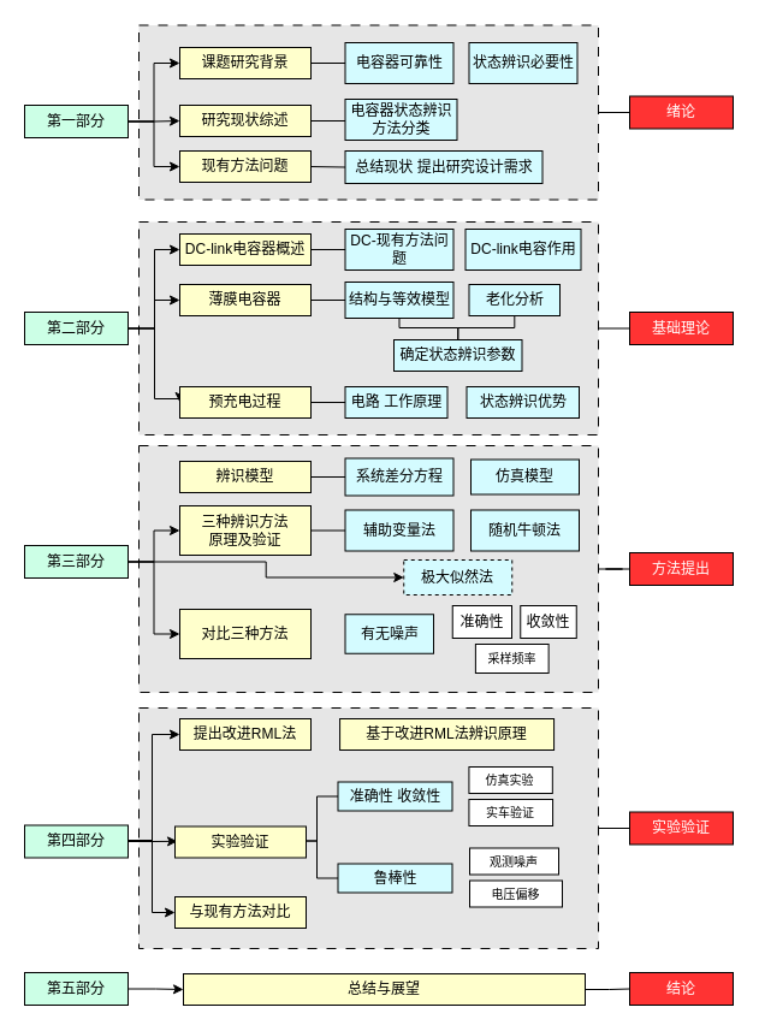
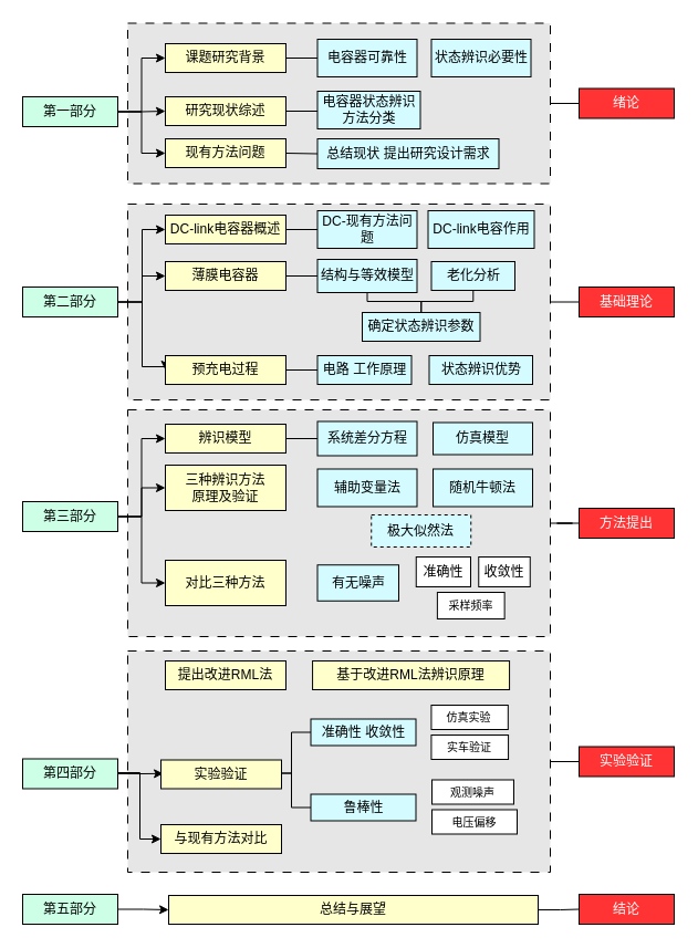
  <mxCell id="0" />
  <mxCell id="1" parent="0" />
  <mxCell id="2" style="edgeStyle=orthogonalEdgeStyle;rounded=0;orthogonalLoop=1;jettySize=auto;html=1;entryX=0;entryY=0.5;entryDx=0;entryDy=0;endArrow=none;endFill=0;" parent="1" source="3" target="65" edge="1"><mxGeometry relative="1" as="geometry" /></mxCell>
  <mxCell id="3" value="" style="rounded=0;whiteSpace=wrap;html=1;dashed=1;dashPattern=8 8;fillColor=#E6E6E6;" parent="1" vertex="1"><mxGeometry x="115" y="588" width="382" height="200" as="geometry" /></mxCell>
  <mxCell id="4" style="edgeStyle=orthogonalEdgeStyle;rounded=0;orthogonalLoop=1;jettySize=auto;html=1;exitX=1;exitY=0.5;exitDx=0;exitDy=0;endArrow=none;endFill=0;" parent="1" source="5" target="64" edge="1"><mxGeometry relative="1" as="geometry" /></mxCell>
  <mxCell id="5" value="" style="rounded=0;whiteSpace=wrap;html=1;dashed=1;dashPattern=8 8;fillColor=#E6E6E6;" parent="1" vertex="1"><mxGeometry x="115" y="370" width="382" height="205" as="geometry" /></mxCell>
  <mxCell id="6" style="edgeStyle=orthogonalEdgeStyle;rounded=0;orthogonalLoop=1;jettySize=auto;html=1;exitX=1;exitY=0.5;exitDx=0;exitDy=0;entryX=0;entryY=0.5;entryDx=0;entryDy=0;endArrow=none;endFill=0;" parent="1" source="7" target="63" edge="1"><mxGeometry relative="1" as="geometry" /></mxCell>
  <mxCell id="7" value="" style="rounded=0;whiteSpace=wrap;html=1;dashed=1;dashPattern=8 8;fillColor=#E6E6E6;" parent="1" vertex="1"><mxGeometry x="115" y="184" width="382" height="177" as="geometry" /></mxCell>
  <mxCell id="8" style="edgeStyle=orthogonalEdgeStyle;rounded=0;orthogonalLoop=1;jettySize=auto;html=1;exitX=1;exitY=0.5;exitDx=0;exitDy=0;endArrow=none;endFill=0;" parent="1" source="9" target="62" edge="1"><mxGeometry relative="1" as="geometry" /></mxCell>
  <mxCell id="9" value="" style="rounded=0;whiteSpace=wrap;html=1;dashed=1;dashPattern=8 8;fillColor=#E6E6E6;" parent="1" vertex="1"><mxGeometry x="115" y="20.5" width="382" height="145" as="geometry" /></mxCell>
  <mxCell id="10" style="edgeStyle=orthogonalEdgeStyle;rounded=0;orthogonalLoop=1;jettySize=auto;html=1;entryX=0;entryY=0.5;entryDx=0;entryDy=0;" parent="1" source="13" target="14" edge="1"><mxGeometry relative="1" as="geometry" /></mxCell>
  <mxCell id="11" style="edgeStyle=orthogonalEdgeStyle;rounded=0;orthogonalLoop=1;jettySize=auto;html=1;entryX=0;entryY=0.5;entryDx=0;entryDy=0;" parent="1" source="13" target="15" edge="1"><mxGeometry relative="1" as="geometry" /></mxCell>
  <mxCell id="12" style="edgeStyle=orthogonalEdgeStyle;rounded=0;orthogonalLoop=1;jettySize=auto;html=1;exitX=1;exitY=0.5;exitDx=0;exitDy=0;entryX=0;entryY=0.5;entryDx=0;entryDy=0;" parent="1" source="13" target="68" edge="1"><mxGeometry relative="1" as="geometry" /></mxCell>
  <mxCell id="13" value="第一部分" style="rounded=0;whiteSpace=wrap;html=1;fillColor=#CCFFE6;" parent="1" vertex="1"><mxGeometry x="20" y="87" width="86" height="27" as="geometry" /></mxCell>
  <mxCell id="14" value="课题研究背景" style="rounded=0;whiteSpace=wrap;html=1;fillColor=#FFFFCC;" parent="1" vertex="1"><mxGeometry x="149" y="39" width="109" height="26" as="geometry" /></mxCell>
  <mxCell id="15" value="研究现状综述" style="rounded=0;whiteSpace=wrap;html=1;fillColor=#FFFFCC;" parent="1" vertex="1"><mxGeometry x="149" y="87" width="109" height="26" as="geometry" /></mxCell>
  <mxCell id="16" value="电容器可靠性" style="rounded=0;whiteSpace=wrap;html=1;fillColor=#D4FBFF;" parent="1" vertex="1"><mxGeometry x="286.5" y="35" width="90" height="34" as="geometry" /></mxCell>
  <mxCell id="17" value="状态辨识必要性" style="rounded=0;whiteSpace=wrap;html=1;fillColor=#D4FBFF;" parent="1" vertex="1"><mxGeometry x="389.5" y="35" width="90" height="34" as="geometry" /></mxCell>
  <mxCell id="18" value="电容器状态辨识方法分类" style="rounded=0;whiteSpace=wrap;html=1;fillColor=#D4FBFF;" parent="1" vertex="1"><mxGeometry x="286.5" y="82" width="93" height="34" as="geometry" /></mxCell>
  <mxCell id="19" value="总结现状 提出研究设计需求" style="rounded=0;whiteSpace=wrap;html=1;fillColor=#D4FBFF;" parent="1" vertex="1"><mxGeometry x="286.5" y="125" width="164" height="27" as="geometry" /></mxCell>
  <mxCell id="20" style="edgeStyle=orthogonalEdgeStyle;rounded=0;orthogonalLoop=1;jettySize=auto;html=1;entryX=0;entryY=0.5;entryDx=0;entryDy=0;" parent="1" source="23" target="72" edge="1"><mxGeometry relative="1" as="geometry"><Array as="points"><mxPoint x="128" y="272" /><mxPoint x="128" y="331" /></Array></mxGeometry></mxCell>
  <mxCell id="21" style="edgeStyle=orthogonalEdgeStyle;rounded=0;orthogonalLoop=1;jettySize=auto;html=1;" parent="1" source="23" target="27" edge="1"><mxGeometry relative="1" as="geometry"><Array as="points"><mxPoint x="128" y="272" /><mxPoint x="128" y="249" /></Array></mxGeometry></mxCell>
  <mxCell id="22" style="edgeStyle=orthogonalEdgeStyle;rounded=0;orthogonalLoop=1;jettySize=auto;html=1;entryX=0;entryY=0.5;entryDx=0;entryDy=0;" parent="1" source="23" target="24" edge="1"><mxGeometry relative="1" as="geometry"><Array as="points"><mxPoint x="128" y="272" /><mxPoint x="128" y="207" /></Array></mxGeometry></mxCell>
  <mxCell id="23" value="第二部分" style="rounded=0;whiteSpace=wrap;html=1;fillColor=#CCFFE6;" parent="1" vertex="1"><mxGeometry x="20" y="259" width="86" height="27" as="geometry" /></mxCell>
  <mxCell id="24" value="DC-link电容器概述" style="rounded=0;whiteSpace=wrap;html=1;fillColor=#FFFFCC;" parent="1" vertex="1"><mxGeometry x="149" y="194" width="109" height="26" as="geometry" /></mxCell>
  <mxCell id="25" value="DC-现有方法问题" style="rounded=0;whiteSpace=wrap;html=1;fillColor=#D4FBFF;" parent="1" vertex="1"><mxGeometry x="286.5" y="190" width="90" height="34" as="geometry" /></mxCell>
  <mxCell id="26" value="DC-link电容作用" style="rounded=0;whiteSpace=wrap;html=1;fillColor=#D4FBFF;" parent="1" vertex="1"><mxGeometry x="386.5" y="190" width="96" height="34" as="geometry" /></mxCell>
  <mxCell id="27" value="薄膜电容器" style="rounded=0;whiteSpace=wrap;html=1;fillColor=#FFFFCC;" parent="1" vertex="1"><mxGeometry x="149" y="236" width="109" height="26" as="geometry" /></mxCell>
  <mxCell id="28" style="edgeStyle=orthogonalEdgeStyle;rounded=0;orthogonalLoop=1;jettySize=auto;html=1;entryX=0.5;entryY=0;entryDx=0;entryDy=0;endArrow=none;endFill=0;" parent="1" source="29" target="70" edge="1"><mxGeometry relative="1" as="geometry"><Array as="points"><mxPoint x="332" y="272" /><mxPoint x="380" y="272" /></Array></mxGeometry></mxCell>
  <mxCell id="29" value="结构与等效模型" style="rounded=0;whiteSpace=wrap;html=1;fillColor=#D4FBFF;" parent="1" vertex="1"><mxGeometry x="286.5" y="234" width="90" height="30" as="geometry" /></mxCell>
- <mxCell id="30" style="edgeStyle=orthogonalEdgeStyle;rounded=0;orthogonalLoop=1;jettySize=auto;html=1;" parent="1" source="33" target="75" edge="1"><mxGeometry relative="1" as="geometry" /></mxCell>
+ <mxCell id="30" style="edgeStyle=orthogonalEdgeStyle;rounded=0;orthogonalLoop=1;jettySize=auto;html=1;entryX=0;entryY=0.5;entryDx=0;entryDy=0;" parent="1" source="33" target="34" edge="1"><mxGeometry relative="1" as="geometry" /></mxCell>
  <mxCell id="31" style="edgeStyle=orthogonalEdgeStyle;rounded=0;orthogonalLoop=1;jettySize=auto;html=1;entryX=0;entryY=0.5;entryDx=0;entryDy=0;" parent="1" source="33" target="39" edge="1"><mxGeometry relative="1" as="geometry" /></mxCell>
  <mxCell id="32" style="edgeStyle=orthogonalEdgeStyle;rounded=0;orthogonalLoop=1;jettySize=auto;html=1;entryX=0;entryY=0.5;entryDx=0;entryDy=0;" parent="1" source="33" target="76" edge="1"><mxGeometry relative="1" as="geometry" /></mxCell>
  <mxCell id="33" value="第三部分" style="rounded=0;whiteSpace=wrap;html=1;fillColor=#CCFFE6;" parent="1" vertex="1"><mxGeometry x="20" y="453" width="86" height="27" as="geometry" /></mxCell>
  <mxCell id="34" value="辨识模型" style="rounded=0;whiteSpace=wrap;html=1;fillColor=#FFFFCC;" parent="1" vertex="1"><mxGeometry x="149" y="383" width="109" height="26" as="geometry" /></mxCell>
  <mxCell id="35" style="edgeStyle=orthogonalEdgeStyle;rounded=0;orthogonalLoop=1;jettySize=auto;html=1;entryX=0.5;entryY=0;entryDx=0;entryDy=0;endArrow=none;endFill=0;" parent="1" source="36" target="70" edge="1"><mxGeometry relative="1" as="geometry"><Array as="points"><mxPoint x="427" y="272" /><mxPoint x="380" y="272" /></Array></mxGeometry></mxCell>
  <mxCell id="36" value="老化分析" style="rounded=0;whiteSpace=wrap;html=1;fillColor=#D4FBFF;" parent="1" vertex="1"><mxGeometry x="389.5" y="236" width="75.5" height="26" as="geometry" /></mxCell>
  <mxCell id="37" value="系统差分方程" style="rounded=0;whiteSpace=wrap;html=1;fillColor=#D4FBFF;" parent="1" vertex="1"><mxGeometry x="286.5" y="380.5" width="90" height="31" as="geometry" /></mxCell>
  <mxCell id="38" value="仿真模型" style="rounded=0;whiteSpace=wrap;html=1;fillColor=#D4FBFF;" parent="1" vertex="1"><mxGeometry x="391" y="381.5" width="90" height="29" as="geometry" /></mxCell>
  <mxCell id="39" value="三种辨识方法&lt;br&gt;原理及验证" style="rounded=0;whiteSpace=wrap;html=1;fillColor=#FFFFCC;" parent="1" vertex="1"><mxGeometry x="149" y="420" width="109" height="41" as="geometry" /></mxCell>
  <mxCell id="40" value="随机牛顿法" style="rounded=0;whiteSpace=wrap;html=1;fillColor=#D4FBFF;" parent="1" vertex="1"><mxGeometry x="391" y="423.5" width="90" height="34" as="geometry" /></mxCell>
  <mxCell id="41" value="辅助变量法" style="rounded=0;whiteSpace=wrap;html=1;fillColor=#D4FBFF;" parent="1" vertex="1"><mxGeometry x="286.5" y="423.5" width="90" height="34" as="geometry" /></mxCell>
- <mxCell id="42" style="edgeStyle=orthogonalEdgeStyle;rounded=0;orthogonalLoop=1;jettySize=auto;html=1;entryX=0;entryY=0.5;entryDx=0;entryDy=0;" parent="1" source="45" target="46" edge="1"><mxGeometry relative="1" as="geometry"><Array as="points"><mxPoint x="126" y="699" /><mxPoint x="126" y="610" /></Array></mxGeometry></mxCell>
  <mxCell id="43" style="edgeStyle=orthogonalEdgeStyle;rounded=0;orthogonalLoop=1;jettySize=auto;html=1;entryX=0;entryY=0.5;entryDx=0;entryDy=0;" parent="1" source="45" target="86" edge="1"><mxGeometry relative="1" as="geometry"><Array as="points"><mxPoint x="126" y="698" /><mxPoint x="126" y="758" /></Array></mxGeometry></mxCell>
  <mxCell id="44" style="edgeStyle=orthogonalEdgeStyle;rounded=0;orthogonalLoop=1;jettySize=auto;html=1;entryX=0.019;entryY=0.474;entryDx=0;entryDy=0;entryPerimeter=0;" parent="1" source="45" target="51" edge="1"><mxGeometry relative="1" as="geometry" /></mxCell>
  <mxCell id="45" value="第四部分" style="rounded=0;whiteSpace=wrap;html=1;fillColor=#CCFFE6;" parent="1" vertex="1"><mxGeometry x="20" y="685.5" width="86" height="27" as="geometry" /></mxCell>
  <mxCell id="46" value="提出改进RML法" style="rounded=0;whiteSpace=wrap;html=1;fillColor=#FFFFCC;" parent="1" vertex="1"><mxGeometry x="149" y="597" width="109" height="26" as="geometry" /></mxCell>
  <mxCell id="47" value="基于改进RML法辨识原理" style="rounded=0;whiteSpace=wrap;html=1;fillColor=#FFFFCC;" parent="1" vertex="1"><mxGeometry x="282.07" y="597" width="178" height="26" as="geometry" /></mxCell>
  <mxCell id="48" value="准确性 收敛性" style="rounded=0;whiteSpace=wrap;html=1;fillColor=#D4FBFF;" parent="1" vertex="1"><mxGeometry x="280.5" y="649.5" width="95" height="24" as="geometry" /></mxCell>
  <mxCell id="49" style="edgeStyle=orthogonalEdgeStyle;rounded=0;orthogonalLoop=1;jettySize=auto;html=1;entryX=0;entryY=0.5;entryDx=0;entryDy=0;endArrow=none;endFill=0;" parent="1" source="51" target="48" edge="1"><mxGeometry relative="1" as="geometry"><Array as="points"><mxPoint x="263" y="698.5" /><mxPoint x="263" y="661.5" /></Array></mxGeometry></mxCell>
  <mxCell id="50" style="edgeStyle=orthogonalEdgeStyle;rounded=0;orthogonalLoop=1;jettySize=auto;html=1;entryX=0;entryY=0.5;entryDx=0;entryDy=0;endArrow=none;endFill=0;" parent="1" source="51" target="81" edge="1"><mxGeometry relative="1" as="geometry"><Array as="points"><mxPoint x="263" y="698.5" /><mxPoint x="263" y="729.5" /></Array></mxGeometry></mxCell>
  <mxCell id="51" value="实验验证" style="rounded=0;whiteSpace=wrap;html=1;fillColor=#FFFFCC;" parent="1" vertex="1"><mxGeometry x="145" y="686.5" width="109" height="26" as="geometry" /></mxCell>
  <mxCell id="52" style="edgeStyle=orthogonalEdgeStyle;rounded=0;orthogonalLoop=1;jettySize=auto;html=1;" parent="1" source="53" target="55" edge="1"><mxGeometry relative="1" as="geometry" /></mxCell>
  <mxCell id="53" value="第五部分" style="rounded=0;whiteSpace=wrap;html=1;fillColor=#CCFFE6;" parent="1" vertex="1"><mxGeometry x="20" y="808" width="86" height="27" as="geometry" /></mxCell>
  <mxCell id="54" style="edgeStyle=orthogonalEdgeStyle;rounded=0;orthogonalLoop=1;jettySize=auto;html=1;entryX=0;entryY=0.5;entryDx=0;entryDy=0;endArrow=none;endFill=0;" parent="1" source="55" target="66" edge="1"><mxGeometry relative="1" as="geometry" /></mxCell>
  <mxCell id="55" value="总结与展望" style="rounded=0;whiteSpace=wrap;html=1;fillColor=#FFFFCC;" parent="1" vertex="1"><mxGeometry x="152" y="809" width="334" height="26" as="geometry" /></mxCell>
  <mxCell id="56" value="" style="endArrow=none;html=1;rounded=0;exitX=1;exitY=0.5;exitDx=0;exitDy=0;entryX=0;entryY=0.5;entryDx=0;entryDy=0;" parent="1" source="14" target="16" edge="1"><mxGeometry width="50" height="50" relative="1" as="geometry"><mxPoint x="270" y="43.5" as="sourcePoint" /><mxPoint x="320" y="-6.5" as="targetPoint" /></mxGeometry></mxCell>
  <mxCell id="57" value="" style="endArrow=none;html=1;rounded=0;exitX=1;exitY=0.5;exitDx=0;exitDy=0;" parent="1" source="15" edge="1"><mxGeometry width="50" height="50" relative="1" as="geometry"><mxPoint x="260" y="99.5" as="sourcePoint" /><mxPoint x="286.5" y="100" as="targetPoint" /></mxGeometry></mxCell>
  <mxCell id="58" value="" style="endArrow=none;html=1;rounded=0;exitX=1;exitY=0.5;exitDx=0;exitDy=0;entryX=0;entryY=0.5;entryDx=0;entryDy=0;" parent="1" source="24" target="25" edge="1"><mxGeometry width="50" height="50" relative="1" as="geometry"><mxPoint x="268" y="179" as="sourcePoint" /><mxPoint x="297" y="179" as="targetPoint" /></mxGeometry></mxCell>
  <mxCell id="59" value="" style="endArrow=none;html=1;rounded=0;exitX=1;exitY=0.5;exitDx=0;exitDy=0;entryX=0;entryY=0.5;entryDx=0;entryDy=0;" parent="1" source="27" target="29" edge="1"><mxGeometry width="50" height="50" relative="1" as="geometry"><mxPoint x="270" y="230" as="sourcePoint" /><mxPoint x="297" y="230" as="targetPoint" /></mxGeometry></mxCell>
  <mxCell id="60" value="" style="endArrow=none;html=1;rounded=0;exitX=1;exitY=0.5;exitDx=0;exitDy=0;entryX=0;entryY=0.5;entryDx=0;entryDy=0;" parent="1" source="34" target="37" edge="1"><mxGeometry width="50" height="50" relative="1" as="geometry"><mxPoint x="270" y="358" as="sourcePoint" /><mxPoint x="297" y="358" as="targetPoint" /></mxGeometry></mxCell>
- <mxCell id="61" value="" style="endArrow=none;html=1;rounded=0;exitX=1;exitY=0.5;exitDx=0;exitDy=0;entryX=0;entryY=0.5;entryDx=0;entryDy=0;" parent="1" source="39" target="41" edge="1"><mxGeometry width="50" height="50" relative="1" as="geometry"><mxPoint x="268" y="406" as="sourcePoint" /><mxPoint x="297" y="406" as="targetPoint" /></mxGeometry></mxCell>
  <mxCell id="62" value="绪论" style="rounded=0;whiteSpace=wrap;html=1;fillColor=#FF3333;fontColor=#FFFFFF;fontStyle=0" parent="1" vertex="1"><mxGeometry x="523" y="79.5" width="86" height="27" as="geometry" /></mxCell>
  <mxCell id="63" value="基础理论" style="rounded=0;whiteSpace=wrap;html=1;fillColor=#FF3333;fontColor=#FFFFFF;fontStyle=0" parent="1" vertex="1"><mxGeometry x="523" y="259" width="86" height="27" as="geometry" /></mxCell>
  <mxCell id="64" value="方法提出" style="rounded=0;whiteSpace=wrap;html=1;fillColor=#FF3333;fontColor=#FFFFFF;fontStyle=0" parent="1" vertex="1"><mxGeometry x="523" y="459" width="86" height="27" as="geometry" /></mxCell>
  <mxCell id="65" value="实验验证" style="rounded=0;whiteSpace=wrap;html=1;fillColor=#FF3333;fontColor=#FFFFFF;fontStyle=0" parent="1" vertex="1"><mxGeometry x="523" y="674.5" width="86" height="27" as="geometry" /></mxCell>
  <mxCell id="66" value="结论" style="rounded=0;whiteSpace=wrap;html=1;fillColor=#FF3333;fontColor=#FFFFFF;fontStyle=0" parent="1" vertex="1"><mxGeometry x="523" y="808" width="86" height="27" as="geometry" /></mxCell>
  <mxCell id="67" value="研究现状综述" style="rounded=0;whiteSpace=wrap;html=1;fillColor=#FFFFCC;" parent="1" vertex="1"><mxGeometry x="149" y="87" width="109" height="26" as="geometry" /></mxCell>
  <mxCell id="68" value="现有方法问题" style="rounded=0;whiteSpace=wrap;html=1;fillColor=#FFFFCC;" parent="1" vertex="1"><mxGeometry x="149" y="125" width="109" height="26" as="geometry" /></mxCell>
  <mxCell id="69" value="" style="endArrow=none;html=1;rounded=0;exitX=1;exitY=0.5;exitDx=0;exitDy=0;entryX=0;entryY=0.5;entryDx=0;entryDy=0;" parent="1" source="68" target="19" edge="1"><mxGeometry width="50" height="50" relative="1" as="geometry"><mxPoint x="268" y="110" as="sourcePoint" /><mxPoint x="296.5" y="110" as="targetPoint" /></mxGeometry></mxCell>
  <mxCell id="70" value="确定状态辨识参数" style="rounded=0;whiteSpace=wrap;html=1;fillColor=#D4FBFF;" parent="1" vertex="1"><mxGeometry x="327" y="282" width="106.5" height="26" as="geometry" /></mxCell>
  <mxCell id="71" style="edgeStyle=orthogonalEdgeStyle;rounded=0;orthogonalLoop=1;jettySize=auto;html=1;endArrow=none;endFill=0;" parent="1" source="72" target="73" edge="1"><mxGeometry relative="1" as="geometry" /></mxCell>
  <mxCell id="72" value="预充电过程" style="rounded=0;whiteSpace=wrap;html=1;fillColor=#FFFFCC;" parent="1" vertex="1"><mxGeometry x="149" y="321" width="109" height="26" as="geometry" /></mxCell>
  <mxCell id="73" value="电路 工作原理" style="rounded=0;whiteSpace=wrap;html=1;fillColor=#D4FBFF;" parent="1" vertex="1"><mxGeometry x="286.5" y="321" width="85" height="26" as="geometry" /></mxCell>
  <mxCell id="74" value="状态辨识优势" style="rounded=0;whiteSpace=wrap;html=1;fillColor=#D4FBFF;" parent="1" vertex="1"><mxGeometry x="387.5" y="321" width="93.5" height="26" as="geometry" /></mxCell>
  <mxCell id="75" value="极大似然法" style="rounded=0;whiteSpace=wrap;html=1;fillColor=#D4FBFF;dashed=1;" parent="1" vertex="1"><mxGeometry x="335.25" y="465" width="90" height="29" as="geometry" /></mxCell>
  <mxCell id="76" value="对比三种方法" style="rounded=0;whiteSpace=wrap;html=1;fillColor=#FFFFCC;" parent="1" vertex="1"><mxGeometry x="149" y="506" width="109" height="41" as="geometry" /></mxCell>
  <mxCell id="77" value="有无噪声" style="rounded=0;whiteSpace=wrap;html=1;fillColor=#D4FBFF;" parent="1" vertex="1"><mxGeometry x="286.5" y="510.25" width="73.5" height="32.5" as="geometry" /></mxCell>
  <mxCell id="78" value="准确性" style="rounded=0;whiteSpace=wrap;html=1;" parent="1" vertex="1"><mxGeometry x="375.75" y="503" width="49.25" height="27" as="geometry" /></mxCell>
  <mxCell id="79" value="收敛性" style="rounded=0;whiteSpace=wrap;html=1;" parent="1" vertex="1"><mxGeometry x="432.25" y="503" width="46.5" height="27" as="geometry" /></mxCell>
  <mxCell id="80" value="采样频率" style="rounded=0;whiteSpace=wrap;html=1;fontSize=10;" parent="1" vertex="1"><mxGeometry x="394.88" y="535" width="60.75" height="24" as="geometry" /></mxCell>
  <mxCell id="81" value="鲁棒性" style="rounded=0;whiteSpace=wrap;html=1;fillColor=#D4FBFF;" parent="1" vertex="1"><mxGeometry x="280.5" y="717.5" width="95" height="24" as="geometry" /></mxCell>
  <mxCell id="82" value="仿真实验" style="rounded=0;whiteSpace=wrap;html=1;fontSize=10;" parent="1" vertex="1"><mxGeometry x="389.44" y="637" width="69.38" height="22" as="geometry" /></mxCell>
  <mxCell id="83" value="实车验证" style="rounded=0;whiteSpace=wrap;html=1;fontSize=10;" parent="1" vertex="1"><mxGeometry x="389.44" y="664" width="69.63" height="22" as="geometry" /></mxCell>
  <mxCell id="84" value="观测噪声" style="rounded=0;whiteSpace=wrap;html=1;fontSize=10;" parent="1" vertex="1"><mxGeometry x="390" y="704.5" width="74" height="22" as="geometry" /></mxCell>
  <mxCell id="85" value="电压偏移" style="rounded=0;whiteSpace=wrap;html=1;fontSize=10;" parent="1" vertex="1"><mxGeometry x="390" y="731.5" width="77" height="22" as="geometry" /></mxCell>
  <mxCell id="86" value="与现有方法对比" style="rounded=0;whiteSpace=wrap;html=1;fillColor=#FFFFCC;" parent="1" vertex="1"><mxGeometry x="145" y="745" width="109" height="26" as="geometry" /></mxCell>
